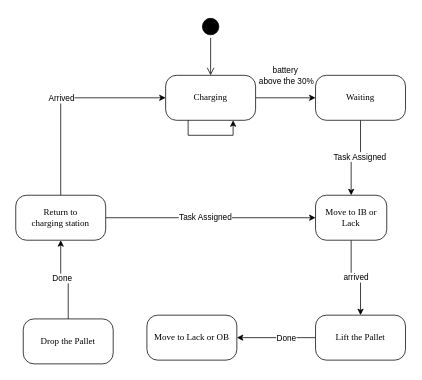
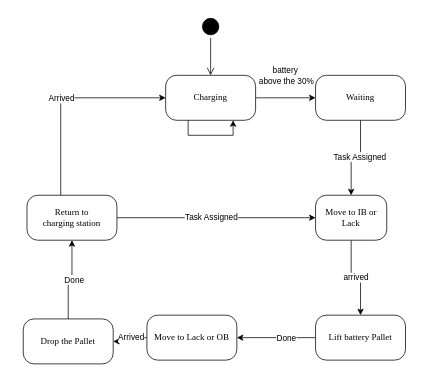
  <mxCell id="0" />
  <mxCell id="1" parent="0" />
  <mxCell id="2" value="" style="ellipse;html=1;shape=startState;fillColor=#000000;strokeColor=#000000;rounded=1;shadow=0;comic=0;labelBackgroundColor=none;fontFamily=Verdana;fontSize=12;fontColor=#000000;align=center;direction=south;" parent="1" vertex="1"><mxGeometry x="265" y="20" width="30" height="30" as="geometry" /></mxCell>
  <mxCell id="3" value="" style="edgeStyle=orthogonalEdgeStyle;rounded=0;orthogonalLoop=1;jettySize=auto;html=1;" edge="1" parent="1" source="5" target="9"><mxGeometry relative="1" as="geometry" /></mxCell>
  <mxCell id="4" value="battery&amp;nbsp;&lt;div&gt;above the 30%&lt;/div&gt;" style="edgeLabel;html=1;align=center;verticalAlign=middle;resizable=0;points=[];" vertex="1" connectable="0" parent="3"><mxGeometry x="0.034" y="3" relative="1" as="geometry"><mxPoint x="-1" y="-27" as="offset" /></mxGeometry></mxCell>
  <mxCell id="5" value="Charging" style="rounded=1;whiteSpace=wrap;html=1;arcSize=24;fillColor=#FFFFFF;strokeColor=#000000;shadow=0;comic=0;labelBackgroundColor=none;fontFamily=Verdana;fontSize=12;fontColor=#000000;align=center;" parent="1" vertex="1"><mxGeometry x="220" y="100" width="120" height="60" as="geometry" /></mxCell>
  <mxCell id="6" style="edgeStyle=orthogonalEdgeStyle;html=1;labelBackgroundColor=none;endArrow=open;endSize=8;strokeColor=#000000;fontFamily=Verdana;fontSize=12;align=left;" parent="1" source="2" target="5" edge="1"><mxGeometry relative="1" as="geometry" /></mxCell>
  <mxCell id="7" value="" style="edgeStyle=orthogonalEdgeStyle;rounded=0;orthogonalLoop=1;jettySize=auto;html=1;entryX=0.5;entryY=1;entryDx=0;entryDy=0;" edge="1" parent="1" source="9" target="12"><mxGeometry relative="1" as="geometry"><mxPoint x="480" y="220" as="targetPoint" /></mxGeometry></mxCell>
  <mxCell id="8" value="Task Assigned" style="edgeLabel;html=1;align=center;verticalAlign=middle;resizable=0;points=[];" vertex="1" connectable="0" parent="7"><mxGeometry x="-0.151" y="-2" relative="1" as="geometry"><mxPoint as="offset" /></mxGeometry></mxCell>
  <mxCell id="9" value="Waiting" style="whiteSpace=wrap;html=1;fontFamily=Verdana;fillColor=#FFFFFF;strokeColor=#000000;fontColor=#000000;rounded=1;arcSize=24;shadow=0;comic=0;labelBackgroundColor=none;" vertex="1" parent="1"><mxGeometry x="420" y="100" width="120" height="60" as="geometry" /></mxCell>
  <mxCell id="10" value="" style="edgeStyle=orthogonalEdgeStyle;rounded=0;orthogonalLoop=1;jettySize=auto;html=1;" edge="1" parent="1" source="12" target="15"><mxGeometry relative="1" as="geometry" /></mxCell>
  <mxCell id="11" value="arrived" style="edgeLabel;html=1;align=center;verticalAlign=middle;resizable=0;points=[];" vertex="1" connectable="0" parent="10"><mxGeometry x="-0.013" y="1" relative="1" as="geometry"><mxPoint as="offset" /></mxGeometry></mxCell>
  <mxCell id="12" value="Move to IB or Lack" style="whiteSpace=wrap;html=1;fontFamily=Verdana;fillColor=#FFFFFF;strokeColor=#000000;fontColor=#000000;rounded=1;arcSize=24;shadow=0;comic=0;labelBackgroundColor=none;flipV=0;direction=west;" vertex="1" parent="1"><mxGeometry x="420" y="260" width="95" height="60" as="geometry" /></mxCell>
  <mxCell id="13" value="" style="edgeStyle=orthogonalEdgeStyle;rounded=0;orthogonalLoop=1;jettySize=auto;html=1;" edge="1" parent="1" source="15" target="18"><mxGeometry relative="1" as="geometry" /></mxCell>
  <mxCell id="14" value="Done" style="edgeLabel;html=1;align=center;verticalAlign=middle;resizable=0;points=[];" vertex="1" connectable="0" parent="13"><mxGeometry x="-0.24" relative="1" as="geometry"><mxPoint as="offset" /></mxGeometry></mxCell>
- <mxCell id="15" value="Lift the Pallet" style="whiteSpace=wrap;html=1;fontFamily=Verdana;fillColor=#FFFFFF;strokeColor=#000000;fontColor=#000000;rounded=1;arcSize=24;shadow=0;comic=0;labelBackgroundColor=none;flipV=0;direction=west;" vertex="1" parent="1"><mxGeometry x="420" y="420" width="120" height="60" as="geometry" /></mxCell>
+ <mxCell id="15" value="Lift battery Pallet" style="whiteSpace=wrap;html=1;fontFamily=Verdana;fillColor=#FFFFFF;strokeColor=#000000;fontColor=#000000;rounded=1;arcSize=24;shadow=0;comic=0;labelBackgroundColor=none;flipV=0;direction=west;" vertex="1" parent="1"><mxGeometry x="420" y="420" width="120" height="60" as="geometry" /></mxCell>
+ <mxCell id="16" value="" style="edgeStyle=orthogonalEdgeStyle;rounded=0;orthogonalLoop=1;jettySize=auto;html=1;" edge="1" parent="1" source="18" target="21"><mxGeometry relative="1" as="geometry" /></mxCell>
+ <mxCell id="17" value="Arrived" style="edgeLabel;html=1;align=center;verticalAlign=middle;resizable=0;points=[];" vertex="1" connectable="0" parent="16"><mxGeometry x="-0.12" y="-1" relative="1" as="geometry"><mxPoint as="offset" /></mxGeometry></mxCell>
  <mxCell id="18" value="Move to Lack or OB" style="whiteSpace=wrap;html=1;fontFamily=Verdana;fillColor=#FFFFFF;strokeColor=#000000;fontColor=#000000;rounded=1;arcSize=24;shadow=0;comic=0;labelBackgroundColor=none;flipV=0;direction=west;" vertex="1" parent="1"><mxGeometry x="195" y="420" width="120" height="60" as="geometry" /></mxCell>
  <mxCell id="19" value="" style="edgeStyle=orthogonalEdgeStyle;rounded=0;orthogonalLoop=1;jettySize=auto;html=1;" edge="1" parent="1" source="21" target="26"><mxGeometry relative="1" as="geometry" /></mxCell>
  <mxCell id="20" value="Done" style="edgeLabel;html=1;align=center;verticalAlign=middle;resizable=0;points=[];" vertex="1" connectable="0" parent="19"><mxGeometry x="0.054" y="-2" relative="1" as="geometry"><mxPoint as="offset" /></mxGeometry></mxCell>
  <mxCell id="21" value="Drop the Pallet" style="whiteSpace=wrap;html=1;fontFamily=Verdana;fillColor=#FFFFFF;strokeColor=#000000;fontColor=#000000;rounded=1;arcSize=24;shadow=0;comic=0;labelBackgroundColor=none;flipV=1;direction=west;" vertex="1" parent="1"><mxGeometry x="30" y="425" width="120" height="60" as="geometry" /></mxCell>
  <mxCell id="22" style="edgeStyle=orthogonalEdgeStyle;rounded=0;orthogonalLoop=1;jettySize=auto;html=1;entryX=0;entryY=0.5;entryDx=0;entryDy=0;" edge="1" parent="1" source="26" target="5"><mxGeometry relative="1" as="geometry"><Array as="points"><mxPoint x="80" y="130" /></Array></mxGeometry></mxCell>
  <mxCell id="23" value="Arrived" style="edgeLabel;html=1;align=center;verticalAlign=middle;resizable=0;points=[];" vertex="1" connectable="0" parent="22"><mxGeometry x="-0.052" y="-1" relative="1" as="geometry"><mxPoint x="-1" y="-2" as="offset" /></mxGeometry></mxCell>
  <mxCell id="24" style="edgeStyle=orthogonalEdgeStyle;rounded=0;orthogonalLoop=1;jettySize=auto;html=1;" edge="1" parent="1" source="26" target="12"><mxGeometry relative="1" as="geometry"><mxPoint x="420" y="290" as="targetPoint" /><Array as="points" /></mxGeometry></mxCell>
  <mxCell id="25" value="Task Assigned" style="edgeLabel;html=1;align=center;verticalAlign=middle;resizable=0;points=[];" vertex="1" connectable="0" parent="24"><mxGeometry x="-0.059" y="1" relative="1" as="geometry"><mxPoint as="offset" /></mxGeometry></mxCell>
- <mxCell id="26" value="Return to&lt;div&gt;charging station&lt;/div&gt;" style="whiteSpace=wrap;html=1;fontFamily=Verdana;fillColor=#FFFFFF;strokeColor=#000000;fontColor=#000000;rounded=1;arcSize=24;shadow=0;comic=0;labelBackgroundColor=none;flipV=1;direction=west;" vertex="1" parent="1"><mxGeometry x="20" y="260" width="120" height="60" as="geometry" /></mxCell>
+ <mxCell id="26" value="Return to&lt;div&gt;charging station&lt;/div&gt;" style="whiteSpace=wrap;html=1;fontFamily=Verdana;fillColor=#FFFFFF;strokeColor=#000000;fontColor=#000000;rounded=1;arcSize=24;shadow=0;comic=0;labelBackgroundColor=none;flipV=1;direction=west;" vertex="1" parent="1"><mxGeometry x="35" y="260" width="120" height="60" as="geometry" /></mxCell>
  <mxCell id="27" style="edgeStyle=orthogonalEdgeStyle;rounded=0;orthogonalLoop=1;jettySize=auto;html=1;entryX=0.75;entryY=1;entryDx=0;entryDy=0;" edge="1" parent="1" source="5" target="5"><mxGeometry relative="1" as="geometry"><Array as="points"><mxPoint x="250" y="180" /><mxPoint x="310" y="180" /></Array></mxGeometry></mxCell>
